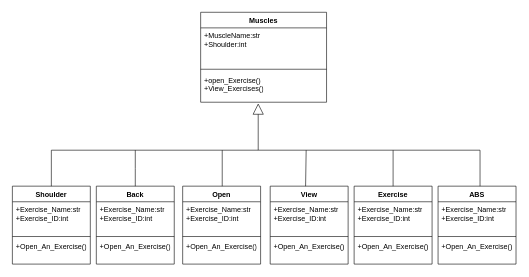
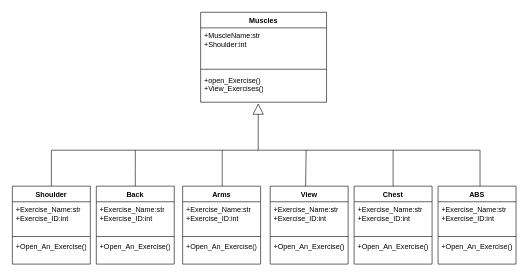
  <mxCell id="0" />
  <mxCell id="1" parent="0" />
  <mxCell id="2" value="Shoulder" style="swimlane;fontStyle=1;align=center;verticalAlign=top;childLayout=stackLayout;horizontal=1;startSize=26;horizontalStack=0;resizeParent=1;resizeParentMax=0;resizeLast=0;collapsible=1;marginBottom=0;whiteSpace=wrap;html=1;" parent="1" vertex="1"><mxGeometry y="310" width="130" height="130" as="geometry" x="20"><mxRectangle x="160" y="130" width="100" height="30" as="alternateBounds" /></mxGeometry></mxCell>
  <mxCell id="3" value="&lt;div&gt;+Exercise_Name:str&lt;/div&gt;+Exercise_ID:int" style="text;strokeColor=none;fillColor=none;align=left;verticalAlign=top;spacingLeft=4;spacingRight=4;overflow=hidden;rotatable=0;points=[[0,0.5],[1,0.5]];portConstraint=eastwest;whiteSpace=wrap;html=1;" parent="2" vertex="1"><mxGeometry y="26" width="130" height="54" as="geometry" /></mxCell>
  <mxCell id="4" value="" style="line;strokeWidth=1;fillColor=none;align=left;verticalAlign=middle;spacingTop=-1;spacingLeft=3;spacingRight=3;rotatable=0;labelPosition=right;points=[];portConstraint=eastwest;strokeColor=inherit;" parent="2" vertex="1"><mxGeometry y="80" width="130" height="8" as="geometry" /></mxCell>
  <mxCell id="5" value="&lt;div&gt;+Open_An_Exercise()&lt;/div&gt;" style="text;strokeColor=none;fillColor=none;align=left;verticalAlign=top;spacingLeft=4;spacingRight=4;overflow=hidden;rotatable=0;points=[[0,0.5],[1,0.5]];portConstraint=eastwest;whiteSpace=wrap;html=1;" parent="2" vertex="1"><mxGeometry y="88" width="130" height="42" as="geometry" /></mxCell>
  <mxCell id="6" value="Muscles" style="swimlane;fontStyle=1;align=center;verticalAlign=top;childLayout=stackLayout;horizontal=1;startSize=26;horizontalStack=0;resizeParent=1;resizeParentMax=0;resizeLast=0;collapsible=1;marginBottom=0;whiteSpace=wrap;html=1;" parent="1" vertex="1"><mxGeometry x="334" y="20" width="210" height="150" as="geometry"><mxRectangle x="160" y="130" width="100" height="30" as="alternateBounds" /></mxGeometry></mxCell>
  <mxCell id="7" value="&lt;div&gt;+MuscleName:str&lt;/div&gt;&lt;div&gt;+Shoulder:int&lt;/div&gt;&lt;div&gt;&lt;br&gt;&lt;/div&gt;" style="text;strokeColor=none;fillColor=none;align=left;verticalAlign=top;spacingLeft=4;spacingRight=4;overflow=hidden;rotatable=0;points=[[0,0.5],[1,0.5]];portConstraint=eastwest;whiteSpace=wrap;html=1;" parent="6" vertex="1"><mxGeometry y="26" width="210" height="64" as="geometry" /></mxCell>
  <mxCell id="8" value="" style="line;strokeWidth=1;fillColor=none;align=left;verticalAlign=middle;spacingTop=-1;spacingLeft=3;spacingRight=3;rotatable=0;labelPosition=right;points=[];portConstraint=eastwest;strokeColor=inherit;" parent="6" vertex="1"><mxGeometry y="90" width="210" height="10" as="geometry" /></mxCell>
  <mxCell id="9" value="&lt;div&gt;+open_Exercise()&lt;/div&gt;+View_Exercises()" style="text;strokeColor=none;fillColor=none;align=left;verticalAlign=top;spacingLeft=4;spacingRight=4;overflow=hidden;rotatable=0;points=[[0,0.5],[1,0.5]];portConstraint=eastwest;whiteSpace=wrap;html=1;" parent="6" vertex="1"><mxGeometry y="100" width="210" height="50" as="geometry" /></mxCell>
  <mxCell id="10" value="" style="endArrow=block;endSize=16;endFill=0;html=1;rounded=0;exitX=0.5;exitY=0;exitDx=0;exitDy=0;edgeStyle=orthogonalEdgeStyle;" parent="1" source="2" edge="1"><mxGeometry width="160" relative="1" as="geometry"><mxPoint x="230" y="320" as="sourcePoint" /><mxPoint x="430" y="172" as="targetPoint" /><Array as="points"><mxPoint x="85" y="250" /><mxPoint x="430" y="250" /><mxPoint x="430" y="172" /></Array></mxGeometry></mxCell>
  <mxCell id="11" value="Back" style="swimlane;fontStyle=1;align=center;verticalAlign=top;childLayout=stackLayout;horizontal=1;startSize=26;horizontalStack=0;resizeParent=1;resizeParentMax=0;resizeLast=0;collapsible=1;marginBottom=0;whiteSpace=wrap;html=1;" parent="1" vertex="1"><mxGeometry x="160" y="310" width="130" height="130" as="geometry"><mxRectangle x="160" y="130" width="100" height="30" as="alternateBounds" /></mxGeometry></mxCell>
  <mxCell id="12" value="&lt;div&gt;+Exercise_Name:str&lt;/div&gt;+Exercise_ID:int" style="text;strokeColor=none;fillColor=none;align=left;verticalAlign=top;spacingLeft=4;spacingRight=4;overflow=hidden;rotatable=0;points=[[0,0.5],[1,0.5]];portConstraint=eastwest;whiteSpace=wrap;html=1;" parent="11" vertex="1"><mxGeometry y="26" width="130" height="54" as="geometry" /></mxCell>
  <mxCell id="13" value="" style="line;strokeWidth=1;fillColor=none;align=left;verticalAlign=middle;spacingTop=-1;spacingLeft=3;spacingRight=3;rotatable=0;labelPosition=right;points=[];portConstraint=eastwest;strokeColor=inherit;" parent="11" vertex="1"><mxGeometry y="80" width="130" height="8" as="geometry" /></mxCell>
  <mxCell id="14" value="&lt;div&gt;+Open_An_Exercise()&lt;/div&gt;" style="text;strokeColor=none;fillColor=none;align=left;verticalAlign=top;spacingLeft=4;spacingRight=4;overflow=hidden;rotatable=0;points=[[0,0.5],[1,0.5]];portConstraint=eastwest;whiteSpace=wrap;html=1;" parent="11" vertex="1"><mxGeometry y="88" width="130" height="42" as="geometry" /></mxCell>
- <mxCell id="15" value="Open" style="swimlane;fontStyle=1;align=center;verticalAlign=top;childLayout=stackLayout;horizontal=1;startSize=26;horizontalStack=0;resizeParent=1;resizeParentMax=0;resizeLast=0;collapsible=1;marginBottom=0;whiteSpace=wrap;html=1;" parent="1" vertex="1"><mxGeometry x="304" y="310" width="130" height="130" as="geometry"><mxRectangle x="160" y="130" width="100" height="30" as="alternateBounds" /></mxGeometry></mxCell>
+ <mxCell id="15" value="Arms" style="swimlane;fontStyle=1;align=center;verticalAlign=top;childLayout=stackLayout;horizontal=1;startSize=26;horizontalStack=0;resizeParent=1;resizeParentMax=0;resizeLast=0;collapsible=1;marginBottom=0;whiteSpace=wrap;html=1;" parent="1" vertex="1"><mxGeometry x="304" y="310" width="130" height="130" as="geometry"><mxRectangle x="160" y="130" width="100" height="30" as="alternateBounds" /></mxGeometry></mxCell>
  <mxCell id="16" value="&lt;div&gt;+Exercise_Name:str&lt;/div&gt;+Exercise_ID:int" style="text;strokeColor=none;fillColor=none;align=left;verticalAlign=top;spacingLeft=4;spacingRight=4;overflow=hidden;rotatable=0;points=[[0,0.5],[1,0.5]];portConstraint=eastwest;whiteSpace=wrap;html=1;" parent="15" vertex="1"><mxGeometry y="26" width="130" height="54" as="geometry" /></mxCell>
  <mxCell id="17" value="" style="line;strokeWidth=1;fillColor=none;align=left;verticalAlign=middle;spacingTop=-1;spacingLeft=3;spacingRight=3;rotatable=0;labelPosition=right;points=[];portConstraint=eastwest;strokeColor=inherit;" parent="15" vertex="1"><mxGeometry y="80" width="130" height="8" as="geometry" /></mxCell>
  <mxCell id="18" value="&lt;div&gt;+Open_An_Exercise()&lt;/div&gt;" style="text;strokeColor=none;fillColor=none;align=left;verticalAlign=top;spacingLeft=4;spacingRight=4;overflow=hidden;rotatable=0;points=[[0,0.5],[1,0.5]];portConstraint=eastwest;whiteSpace=wrap;html=1;" parent="15" vertex="1"><mxGeometry y="88" width="130" height="42" as="geometry" /></mxCell>
  <mxCell id="19" value="View" style="swimlane;fontStyle=1;align=center;verticalAlign=top;childLayout=stackLayout;horizontal=1;startSize=26;horizontalStack=0;resizeParent=1;resizeParentMax=0;resizeLast=0;collapsible=1;marginBottom=0;whiteSpace=wrap;html=1;" parent="1" vertex="1"><mxGeometry x="450" y="310" width="130" height="130" as="geometry"><mxRectangle x="160" y="130" width="100" height="30" as="alternateBounds" /></mxGeometry></mxCell>
  <mxCell id="20" value="&lt;div&gt;+Exercise_Name:str&lt;/div&gt;+Exercise_ID:int" style="text;strokeColor=none;fillColor=none;align=left;verticalAlign=top;spacingLeft=4;spacingRight=4;overflow=hidden;rotatable=0;points=[[0,0.5],[1,0.5]];portConstraint=eastwest;whiteSpace=wrap;html=1;" parent="19" vertex="1"><mxGeometry y="26" width="130" height="54" as="geometry" /></mxCell>
  <mxCell id="21" value="" style="line;strokeWidth=1;fillColor=none;align=left;verticalAlign=middle;spacingTop=-1;spacingLeft=3;spacingRight=3;rotatable=0;labelPosition=right;points=[];portConstraint=eastwest;strokeColor=inherit;" parent="19" vertex="1"><mxGeometry y="80" width="130" height="8" as="geometry" /></mxCell>
  <mxCell id="22" value="&lt;div&gt;+Open_An_Exercise()&lt;/div&gt;" style="text;strokeColor=none;fillColor=none;align=left;verticalAlign=top;spacingLeft=4;spacingRight=4;overflow=hidden;rotatable=0;points=[[0,0.5],[1,0.5]];portConstraint=eastwest;whiteSpace=wrap;html=1;" parent="19" vertex="1"><mxGeometry y="88" width="130" height="42" as="geometry" /></mxCell>
- <mxCell id="23" value="Exercise" style="swimlane;fontStyle=1;align=center;verticalAlign=top;childLayout=stackLayout;horizontal=1;startSize=26;horizontalStack=0;resizeParent=1;resizeParentMax=0;resizeLast=0;collapsible=1;marginBottom=0;whiteSpace=wrap;html=1;" parent="1" vertex="1"><mxGeometry x="590" y="310" width="130" height="130" as="geometry"><mxRectangle x="160" y="130" width="100" height="30" as="alternateBounds" /></mxGeometry></mxCell>
+ <mxCell id="23" value="Chest" style="swimlane;fontStyle=1;align=center;verticalAlign=top;childLayout=stackLayout;horizontal=1;startSize=26;horizontalStack=0;resizeParent=1;resizeParentMax=0;resizeLast=0;collapsible=1;marginBottom=0;whiteSpace=wrap;html=1;" parent="1" vertex="1"><mxGeometry x="590" y="310" width="130" height="130" as="geometry"><mxRectangle x="160" y="130" width="100" height="30" as="alternateBounds" /></mxGeometry></mxCell>
  <mxCell id="24" value="&lt;div&gt;+Exercise_Name:str&lt;/div&gt;+Exercise_ID:int" style="text;strokeColor=none;fillColor=none;align=left;verticalAlign=top;spacingLeft=4;spacingRight=4;overflow=hidden;rotatable=0;points=[[0,0.5],[1,0.5]];portConstraint=eastwest;whiteSpace=wrap;html=1;" parent="23" vertex="1"><mxGeometry y="26" width="130" height="54" as="geometry" /></mxCell>
  <mxCell id="25" value="" style="line;strokeWidth=1;fillColor=none;align=left;verticalAlign=middle;spacingTop=-1;spacingLeft=3;spacingRight=3;rotatable=0;labelPosition=right;points=[];portConstraint=eastwest;strokeColor=inherit;" parent="23" vertex="1"><mxGeometry y="80" width="130" height="8" as="geometry" /></mxCell>
  <mxCell id="26" value="&lt;div&gt;+Open_An_Exercise()&lt;/div&gt;" style="text;strokeColor=none;fillColor=none;align=left;verticalAlign=top;spacingLeft=4;spacingRight=4;overflow=hidden;rotatable=0;points=[[0,0.5],[1,0.5]];portConstraint=eastwest;whiteSpace=wrap;html=1;" parent="23" vertex="1"><mxGeometry y="88" width="130" height="42" as="geometry" /></mxCell>
  <mxCell id="27" value="ABS" style="swimlane;fontStyle=1;align=center;verticalAlign=top;childLayout=stackLayout;horizontal=1;startSize=26;horizontalStack=0;resizeParent=1;resizeParentMax=0;resizeLast=0;collapsible=1;marginBottom=0;whiteSpace=wrap;html=1;" parent="1" vertex="1"><mxGeometry x="730" y="310" width="130" height="130" as="geometry"><mxRectangle x="720" y="300" width="100" height="30" as="alternateBounds" /></mxGeometry></mxCell>
  <mxCell id="28" value="&lt;div&gt;+Exercise_Name:str&lt;/div&gt;+Exercise_ID:int" style="text;strokeColor=none;fillColor=none;align=left;verticalAlign=top;spacingLeft=4;spacingRight=4;overflow=hidden;rotatable=0;points=[[0,0.5],[1,0.5]];portConstraint=eastwest;whiteSpace=wrap;html=1;" parent="27" vertex="1"><mxGeometry y="26" width="130" height="54" as="geometry" /></mxCell>
  <mxCell id="29" value="" style="line;strokeWidth=1;fillColor=none;align=left;verticalAlign=middle;spacingTop=-1;spacingLeft=3;spacingRight=3;rotatable=0;labelPosition=right;points=[];portConstraint=eastwest;strokeColor=inherit;" parent="27" vertex="1"><mxGeometry y="80" width="130" height="8" as="geometry" /></mxCell>
  <mxCell id="30" value="&lt;div&gt;+Open_An_Exercise()&lt;/div&gt;" style="text;strokeColor=none;fillColor=none;align=left;verticalAlign=top;spacingLeft=4;spacingRight=4;overflow=hidden;rotatable=0;points=[[0,0.5],[1,0.5]];portConstraint=eastwest;whiteSpace=wrap;html=1;" parent="27" vertex="1"><mxGeometry y="88" width="130" height="42" as="geometry" /></mxCell>
  <mxCell id="31" value="" style="endArrow=none;html=1;edgeStyle=orthogonalEdgeStyle;rounded=0;exitX=0.5;exitY=0;exitDx=0;exitDy=0;" parent="1" source="11" edge="1"><mxGeometry relative="1" as="geometry"><mxPoint x="530" y="200" as="sourcePoint" /><mxPoint x="225" y="250" as="targetPoint" /></mxGeometry></mxCell>
  <mxCell id="32" value="" style="endArrow=none;html=1;edgeStyle=orthogonalEdgeStyle;rounded=0;" parent="1" edge="1"><mxGeometry relative="1" as="geometry"><mxPoint x="370" y="310" as="sourcePoint" /><mxPoint x="370" y="250" as="targetPoint" /></mxGeometry></mxCell>
  <mxCell id="33" value="" style="endArrow=none;html=1;edgeStyle=orthogonalEdgeStyle;rounded=0;" parent="1" edge="1"><mxGeometry relative="1" as="geometry"><mxPoint x="800" y="250" as="sourcePoint" /><mxPoint x="430" y="250" as="targetPoint" /></mxGeometry></mxCell>
  <mxCell id="34" value="" style="endArrow=none;html=1;rounded=0;" parent="1" edge="1"><mxGeometry relative="1" as="geometry"><mxPoint x="800" y="250" as="sourcePoint" /><mxPoint x="800" y="310" as="targetPoint" /></mxGeometry></mxCell>
  <mxCell id="35" value="" style="endArrow=none;html=1;rounded=0;exitX=0.454;exitY=0;exitDx=0;exitDy=0;exitPerimeter=0;" parent="1" source="19" edge="1"><mxGeometry relative="1" as="geometry"><mxPoint x="510" y="300" as="sourcePoint" /><mxPoint x="510" y="250" as="targetPoint" /></mxGeometry></mxCell>
  <mxCell id="36" value="" style="endArrow=none;html=1;rounded=0;exitX=0.5;exitY=0;exitDx=0;exitDy=0;" parent="1" source="23" edge="1"><mxGeometry relative="1" as="geometry"><mxPoint x="519" y="320" as="sourcePoint" /><mxPoint x="655" y="250" as="targetPoint" /></mxGeometry></mxCell>
